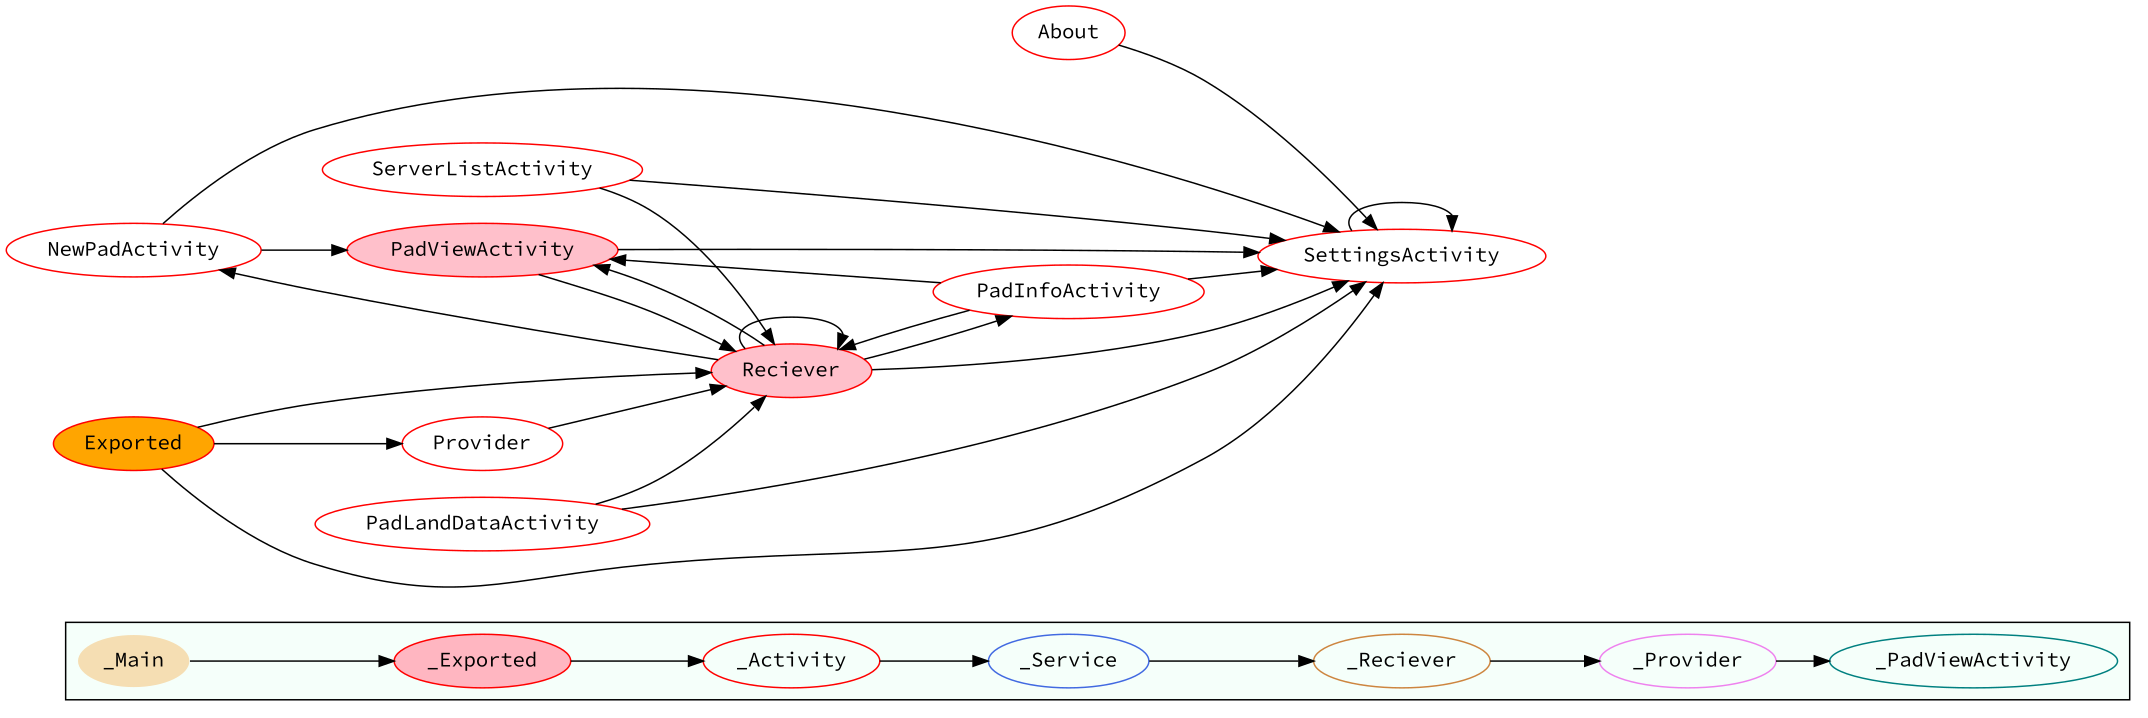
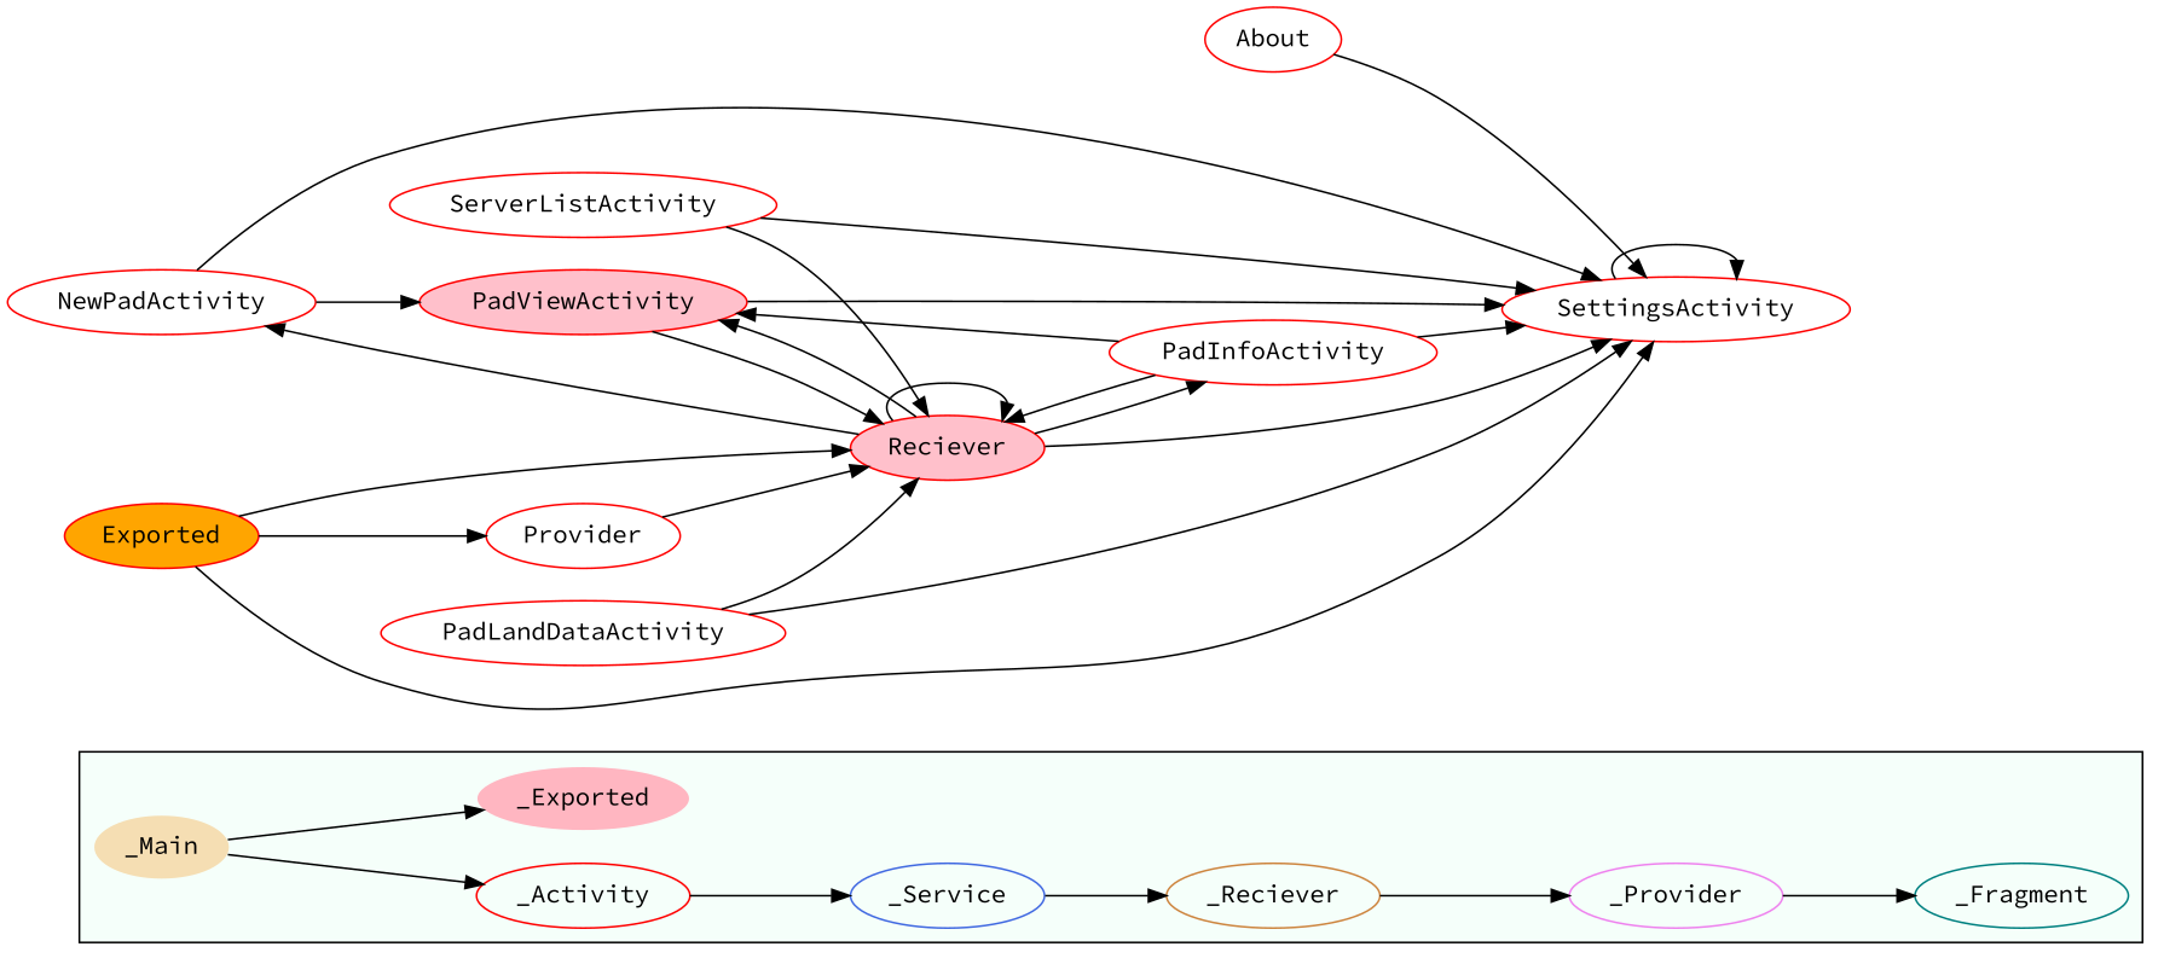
  digraph {
    fontname="Source Code Pro"
    rankdir=LR
    node [color=red fontname="Source Code Pro"]
    edge [fontname="Source Code Pro"]
    _Activity
    _Service [color=royalblue]
    _Reciever [color=peru]
    _Provider [color=violet]
-   _Fragment [color=teal label=_PadViewActivity]
+   _Fragment [color=teal]
    _Main [color=mintcream fillcolor=wheat style=filled]
-   _Exported [fillcolor=lightpink style=filled]
+   _Exported [color=mintcream fillcolor=lightpink style=filled]
    NewPadActivity
    SettingsActivity
    PadViewActivity [fillcolor=pink style=filled]
    n11 [fillcolor=pink label=Reciever style=filled]
    PadLandDataActivity
    PadInfoActivity
    n14 [fillcolor=orange label=Exported style=filled]
    n15 [label=Provider]
    About
    ServerListActivity
    subgraph cluster_1 {
      bgcolor=mintcream
      _Activity
      _Service
      _Reciever
      _Provider
      _Fragment
      _Main
      _Exported
    }
    _Activity -> _Service
    _Service -> _Reciever
    _Reciever -> _Provider
    _Provider -> _Fragment
    _Main -> _Exported
-   _Exported -> _Activity
+   _Main -> _Activity
    NewPadActivity -> SettingsActivity
    NewPadActivity -> PadViewActivity
    SettingsActivity -> SettingsActivity
    PadViewActivity -> SettingsActivity
    PadViewActivity -> n11
    n11 -> NewPadActivity
    n11 -> SettingsActivity
    n11 -> PadViewActivity
    n11 -> n11
    n11 -> PadInfoActivity
    PadLandDataActivity -> SettingsActivity
    PadLandDataActivity -> n11
    PadInfoActivity -> SettingsActivity
    PadInfoActivity -> PadViewActivity
    PadInfoActivity -> n11
    n14 -> SettingsActivity
    n14 -> n11
    n14 -> n15
    n15 -> n11
    About -> SettingsActivity
    ServerListActivity -> SettingsActivity
    ServerListActivity -> n11
  }
